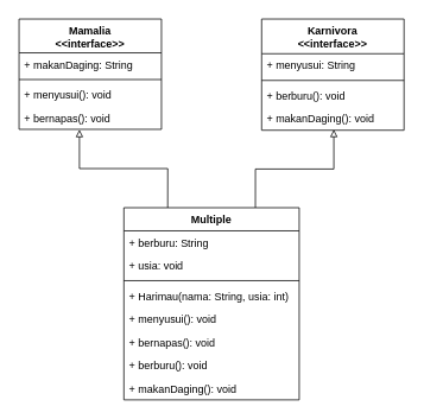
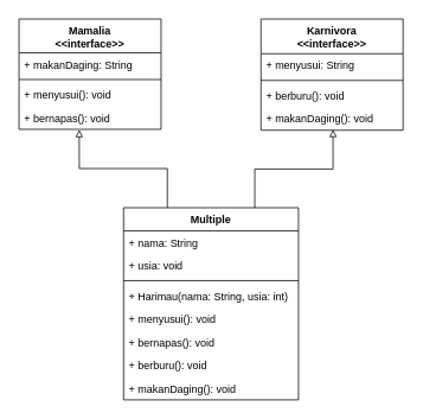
  <mxCell id="0" />
  <mxCell id="1" parent="0" />
  <mxCell id="2" value="Multiple" style="swimlane;fontStyle=1;align=center;verticalAlign=top;childLayout=stackLayout;horizontal=1;startSize=26;horizontalStack=0;resizeParent=1;resizeLast=0;collapsible=1;marginBottom=0;rounded=0;shadow=0;strokeWidth=1;" parent="1" vertex="1"><mxGeometry x="138.5" y="233" width="197" height="216" as="geometry"><mxRectangle x="550" y="140" width="160" height="26" as="alternateBounds" /></mxGeometry></mxCell>
- <mxCell id="3" value="+ berburu: String" style="text;align=left;verticalAlign=top;spacingLeft=4;spacingRight=4;overflow=hidden;rotatable=0;points=[[0,0.5],[1,0.5]];portConstraint=eastwest;" parent="2" vertex="1"><mxGeometry y="26" width="197" height="26" as="geometry" /></mxCell>
+ <mxCell id="3" value="+ nama: String" style="text;align=left;verticalAlign=top;spacingLeft=4;spacingRight=4;overflow=hidden;rotatable=0;points=[[0,0.5],[1,0.5]];portConstraint=eastwest;" parent="2" vertex="1"><mxGeometry y="26" width="197" height="26" as="geometry" /></mxCell>
  <mxCell id="4" value="+ usia: void" style="text;align=left;verticalAlign=top;spacingLeft=4;spacingRight=4;overflow=hidden;rotatable=0;points=[[0,0.5],[1,0.5]];portConstraint=eastwest;" parent="2" vertex="1"><mxGeometry y="52" width="197" height="26" as="geometry" /></mxCell>
  <mxCell id="5" value="" style="line;html=1;strokeWidth=1;align=left;verticalAlign=middle;spacingTop=-1;spacingLeft=3;spacingRight=3;rotatable=0;labelPosition=right;points=[];portConstraint=eastwest;" parent="2" vertex="1"><mxGeometry y="78" width="197" height="8" as="geometry" /></mxCell>
  <mxCell id="6" value="+ Harimau(nama: String, usia: int)" style="text;align=left;verticalAlign=top;spacingLeft=4;spacingRight=4;overflow=hidden;rotatable=0;points=[[0,0.5],[1,0.5]];portConstraint=eastwest;" parent="2" vertex="1"><mxGeometry y="86" width="197" height="26" as="geometry" /></mxCell>
  <mxCell id="7" value="+ menyusui(): void" style="text;align=left;verticalAlign=top;spacingLeft=4;spacingRight=4;overflow=hidden;rotatable=0;points=[[0,0.5],[1,0.5]];portConstraint=eastwest;" parent="2" vertex="1"><mxGeometry y="112" width="197" height="26" as="geometry" /></mxCell>
  <mxCell id="8" value="+ bernapas(): void" style="text;align=left;verticalAlign=top;spacingLeft=4;spacingRight=4;overflow=hidden;rotatable=0;points=[[0,0.5],[1,0.5]];portConstraint=eastwest;" parent="2" vertex="1"><mxGeometry y="138" width="197" height="26" as="geometry" /></mxCell>
  <mxCell id="9" value="+ berburu(): void" style="text;align=left;verticalAlign=top;spacingLeft=4;spacingRight=4;overflow=hidden;rotatable=0;points=[[0,0.5],[1,0.5]];portConstraint=eastwest;" parent="2" vertex="1"><mxGeometry y="164" width="197" height="26" as="geometry" /></mxCell>
  <mxCell id="10" value="+ makanDaging(): void" style="text;align=left;verticalAlign=top;spacingLeft=4;spacingRight=4;overflow=hidden;rotatable=0;points=[[0,0.5],[1,0.5]];portConstraint=eastwest;" parent="2" vertex="1"><mxGeometry y="190" width="197" height="26" as="geometry" /></mxCell>
  <mxCell id="11" value="Mamalia&#10;&lt;&lt;interface&gt;&gt;" style="swimlane;fontStyle=1;align=center;verticalAlign=top;childLayout=stackLayout;horizontal=1;startSize=38;horizontalStack=0;resizeParent=1;resizeLast=0;collapsible=1;marginBottom=0;rounded=0;shadow=0;strokeWidth=1;" parent="1" vertex="1"><mxGeometry x="20.75" y="20.91" width="160" height="124" as="geometry"><mxRectangle x="550" y="140" width="160" height="26" as="alternateBounds" /></mxGeometry></mxCell>
  <mxCell id="12" value="+ makanDaging: String" style="text;align=left;verticalAlign=top;spacingLeft=4;spacingRight=4;overflow=hidden;rotatable=0;points=[[0,0.5],[1,0.5]];portConstraint=eastwest;" parent="11" vertex="1"><mxGeometry y="38" width="160" height="26" as="geometry" /></mxCell>
  <mxCell id="13" value="" style="line;html=1;strokeWidth=1;align=left;verticalAlign=middle;spacingTop=-1;spacingLeft=3;spacingRight=3;rotatable=0;labelPosition=right;points=[];portConstraint=eastwest;" parent="11" vertex="1"><mxGeometry y="64" width="160" height="8" as="geometry" /></mxCell>
  <mxCell id="14" value="+ menyusui(): void" style="text;align=left;verticalAlign=top;spacingLeft=4;spacingRight=4;overflow=hidden;rotatable=0;points=[[0,0.5],[1,0.5]];portConstraint=eastwest;" parent="11" vertex="1"><mxGeometry y="72" width="160" height="26" as="geometry" /></mxCell>
  <mxCell id="15" value="+ bernapas(): void" style="text;align=left;verticalAlign=top;spacingLeft=4;spacingRight=4;overflow=hidden;rotatable=0;points=[[0,0.5],[1,0.5]];portConstraint=eastwest;" parent="11" vertex="1"><mxGeometry y="98" width="160" height="26" as="geometry" /></mxCell>
  <mxCell id="16" value="Karnivora&#10;&lt;&lt;interface&gt;&gt;" style="swimlane;fontStyle=1;align=center;verticalAlign=top;childLayout=stackLayout;horizontal=1;startSize=39;horizontalStack=0;resizeParent=1;resizeLast=0;collapsible=1;marginBottom=0;rounded=0;shadow=0;strokeWidth=1;" parent="1" vertex="1"><mxGeometry x="293.25" y="20.91" width="160" height="125" as="geometry"><mxRectangle x="550" y="140" width="160" height="26" as="alternateBounds" /></mxGeometry></mxCell>
  <mxCell id="17" value="+ menyusui: String" style="text;align=left;verticalAlign=top;spacingLeft=4;spacingRight=4;overflow=hidden;rotatable=0;points=[[0,0.5],[1,0.5]];portConstraint=eastwest;" parent="16" vertex="1"><mxGeometry y="39" width="160" height="26" as="geometry" /></mxCell>
  <mxCell id="18" value="" style="line;html=1;strokeWidth=1;align=left;verticalAlign=middle;spacingTop=-1;spacingLeft=3;spacingRight=3;rotatable=0;labelPosition=right;points=[];portConstraint=eastwest;" parent="16" vertex="1"><mxGeometry y="65" width="160" height="8" as="geometry" /></mxCell>
  <mxCell id="19" value="+ berburu(): void" style="text;align=left;verticalAlign=top;spacingLeft=4;spacingRight=4;overflow=hidden;rotatable=0;points=[[0,0.5],[1,0.5]];portConstraint=eastwest;" parent="16" vertex="1"><mxGeometry y="73" width="160" height="26" as="geometry" /></mxCell>
  <mxCell id="20" value="+ makanDaging(): void" style="text;align=left;verticalAlign=top;spacingLeft=4;spacingRight=4;overflow=hidden;rotatable=0;points=[[0,0.5],[1,0.5]];portConstraint=eastwest;" parent="16" vertex="1"><mxGeometry y="99" width="160" height="26" as="geometry" /></mxCell>
  <mxCell id="21" style="edgeStyle=orthogonalEdgeStyle;rounded=0;orthogonalLoop=1;jettySize=auto;html=1;exitX=0.25;exitY=0;exitDx=0;exitDy=0;entryX=0.424;entryY=1.012;entryDx=0;entryDy=0;entryPerimeter=0;endArrow=block;endFill=0;" parent="1" source="2" target="15" edge="1"><mxGeometry relative="1" as="geometry" /></mxCell>
  <mxCell id="22" style="edgeStyle=orthogonalEdgeStyle;rounded=0;orthogonalLoop=1;jettySize=auto;html=1;exitX=0.75;exitY=0;exitDx=0;exitDy=0;entryX=0.507;entryY=0.971;entryDx=0;entryDy=0;entryPerimeter=0;endArrow=block;endFill=0;" parent="1" source="2" target="20" edge="1"><mxGeometry relative="1" as="geometry" /></mxCell>
